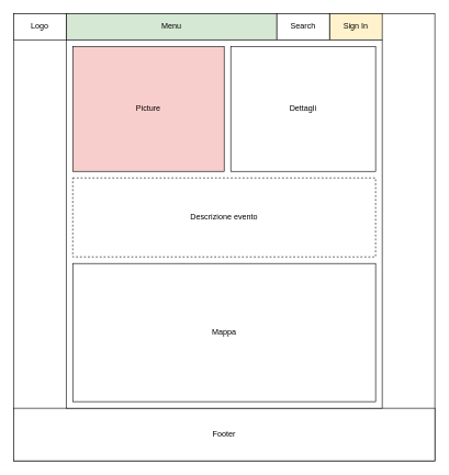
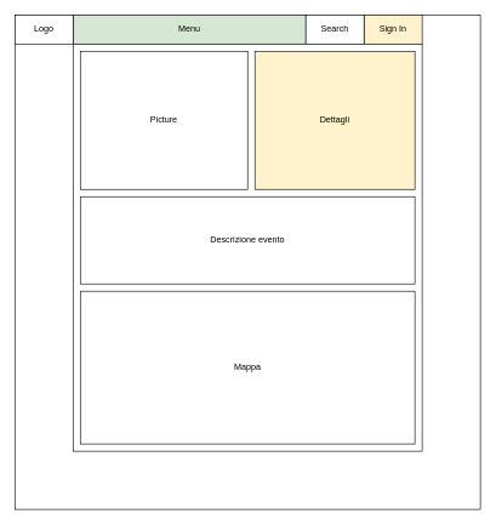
  <mxCell id="0" />
  <mxCell id="1" parent="0" />
  <mxCell id="2" value="" style="rounded=0;whiteSpace=wrap;html=1;" vertex="1" parent="1"><mxGeometry x="20" y="20" width="640" height="680" as="geometry" /></mxCell>
  <mxCell id="3" value="Menu" style="rounded=0;whiteSpace=wrap;html=1;fillColor=#d5e8d4;" vertex="1" parent="1"><mxGeometry x="100" y="20" width="320" height="40" as="geometry" /></mxCell>
  <mxCell id="4" value="Logo" style="rounded=0;whiteSpace=wrap;html=1;" vertex="1" parent="1"><mxGeometry x="20" y="20" width="80" height="40" as="geometry" /></mxCell>
  <mxCell id="5" value="Sign In" style="rounded=0;whiteSpace=wrap;html=1;fillColor=#fff2cc;" vertex="1" parent="1"><mxGeometry x="500" y="20" width="80" height="40" as="geometry" /></mxCell>
  <mxCell id="6" value="Search" style="rounded=0;whiteSpace=wrap;html=1;" vertex="1" parent="1"><mxGeometry x="420" y="20" width="80" height="40" as="geometry" /></mxCell>
- <mxCell id="7" value="Footer" style="rounded=0;whiteSpace=wrap;html=1;" vertex="1" parent="1"><mxGeometry x="20" y="620" width="640" height="80" as="geometry" /></mxCell>
  <mxCell id="8" value="" style="rounded=0;whiteSpace=wrap;html=1;" vertex="1" parent="1"><mxGeometry x="100" y="60" width="480" height="560" as="geometry" /></mxCell>
- <mxCell id="9" value="Picture" style="rounded=0;whiteSpace=wrap;html=1;fillColor=#f8cecc;" vertex="1" parent="1"><mxGeometry x="110" y="70" width="230" height="190" as="geometry" /></mxCell>
- <mxCell id="10" value="Dettagli" style="rounded=0;whiteSpace=wrap;html=1;" vertex="1" parent="1"><mxGeometry x="350" y="70" width="220" height="190" as="geometry" /></mxCell>
+ <mxCell id="9" value="Picture" style="rounded=0;whiteSpace=wrap;html=1;" vertex="1" parent="1"><mxGeometry x="110" y="70" width="230" height="190" as="geometry" /></mxCell>
+ <mxCell id="10" value="Dettagli" style="rounded=0;whiteSpace=wrap;html=1;fillColor=#fff2cc;" vertex="1" parent="1"><mxGeometry x="350" y="70" width="220" height="190" as="geometry" /></mxCell>
  <mxCell id="11" value="Mappa" style="rounded=0;whiteSpace=wrap;html=1;" vertex="1" parent="1"><mxGeometry x="110" y="400" width="460" height="210" as="geometry" /></mxCell>
- <mxCell id="12" value="Descrizione evento" style="rounded=0;whiteSpace=wrap;html=1;dashed=1;" vertex="1" parent="1"><mxGeometry x="110" y="270" width="460" height="120" as="geometry" /></mxCell>
+ <mxCell id="12" value="Descrizione evento" style="rounded=0;whiteSpace=wrap;html=1;" vertex="1" parent="1"><mxGeometry x="110" y="270" width="460" height="120" as="geometry" /></mxCell>
